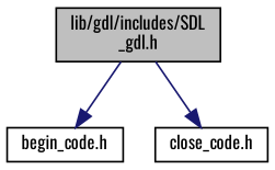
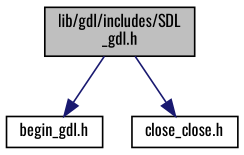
  digraph {
    fontname=Oswald
    node [color=black fillcolor=white fontname=Oswald fontsize=10 shape=record style=filled]
    edge [color=midnightblue fontname=Oswald fontsize=10 labelfontname=Helvetica labelfontsize=10 style=solid]
    n1 [fillcolor=grey75 fontcolor=black height=0.2 label="lib/gdl/includes/SDL\l_gdl.h" width=0.4]
-   n2 [height=0.2 label="begin_code.h" width=0.4]
-   n3 [height=0.2 label="close_code.h" width=0.4]
+   n2 [height=0.2 label="begin_gdl.h" width=0.4]
+   n3 [height=0.2 label="close_close.h" width=0.4]
    n1 -> n2
    n1 -> n3
  }
